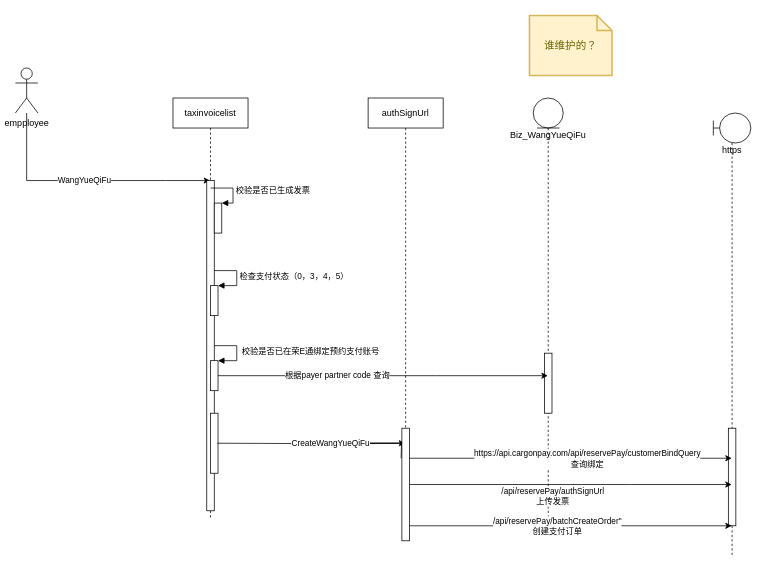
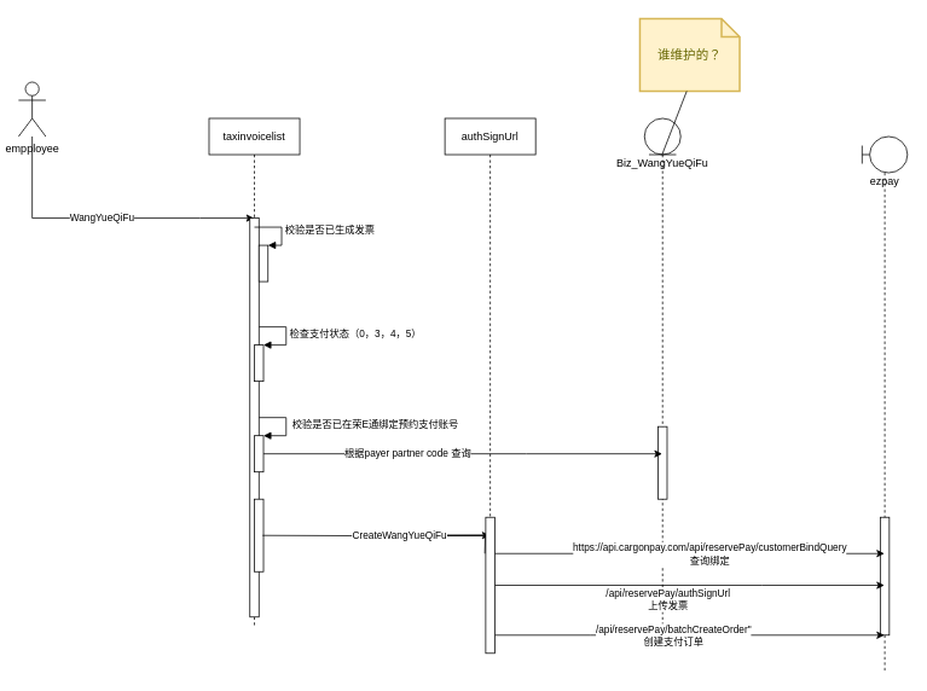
  <mxCell id="0" />
  <mxCell id="1" parent="0" />
  <mxCell id="2" value="WangYueQiFu" style="edgeStyle=orthogonalEdgeStyle;rounded=0;orthogonalLoop=1;jettySize=auto;html=1;" edge="1" parent="1" source="3" target="4"><mxGeometry relative="1" as="geometry"><mxPoint x="160" y="230" as="targetPoint" /><Array as="points"><mxPoint x="220" y="240" /><mxPoint x="220" y="240" /></Array></mxGeometry></mxCell>
  <mxCell id="3" value="empployee" style="shape=umlActor;verticalLabelPosition=bottom;verticalAlign=top;html=1;outlineConnect=0;" vertex="1" parent="1"><mxGeometry x="20" y="90" width="30" height="60" as="geometry" /></mxCell>
  <mxCell id="4" value="taxinvoicelist" style="shape=umlLifeline;perimeter=lifelinePerimeter;whiteSpace=wrap;html=1;container=1;collapsible=0;recursiveResize=0;outlineConnect=0;" vertex="1" parent="1"><mxGeometry x="230" y="130" width="100" height="560" as="geometry" /></mxCell>
  <mxCell id="5" value="" style="html=1;points=[];perimeter=orthogonalPerimeter;" vertex="1" parent="4"><mxGeometry x="45" y="110" width="10" height="440" as="geometry" /></mxCell>
  <mxCell id="6" value="" style="html=1;points=[];perimeter=orthogonalPerimeter;" vertex="1" parent="4"><mxGeometry x="55" y="140" width="10" height="40" as="geometry" /></mxCell>
  <mxCell id="7" value="校验是否已生成发票" style="edgeStyle=orthogonalEdgeStyle;html=1;align=left;spacingLeft=2;endArrow=block;rounded=0;entryX=1;entryY=0;" edge="1" target="6" parent="4"><mxGeometry relative="1" as="geometry"><mxPoint x="50" y="120" as="sourcePoint" /><Array as="points"><mxPoint x="80" y="120" /></Array></mxGeometry></mxCell>
  <mxCell id="8" value="" style="html=1;points=[];perimeter=orthogonalPerimeter;" vertex="1" parent="4"><mxGeometry x="50" y="250" width="10" height="40" as="geometry" /></mxCell>
  <mxCell id="9" value="检查支付状态（0，3，4，5）" style="edgeStyle=orthogonalEdgeStyle;html=1;align=left;spacingLeft=2;endArrow=block;rounded=0;entryX=1;entryY=0;" edge="1" target="8" parent="4"><mxGeometry relative="1" as="geometry"><mxPoint x="55" y="230" as="sourcePoint" /><Array as="points"><mxPoint x="85" y="230" /></Array></mxGeometry></mxCell>
  <mxCell id="10" value="" style="html=1;points=[];perimeter=orthogonalPerimeter;" vertex="1" parent="4"><mxGeometry x="50" y="350" width="10" height="40" as="geometry" /></mxCell>
  <mxCell id="11" value="&amp;nbsp;校验是否已在荣E通绑定预约支付账号" style="edgeStyle=orthogonalEdgeStyle;html=1;align=left;spacingLeft=2;endArrow=block;rounded=0;entryX=1;entryY=0;" edge="1" target="10" parent="4"><mxGeometry relative="1" as="geometry"><mxPoint x="55" y="330" as="sourcePoint" /><Array as="points"><mxPoint x="85" y="330" /></Array></mxGeometry></mxCell>
  <mxCell id="12" value="" style="html=1;points=[];perimeter=orthogonalPerimeter;" vertex="1" parent="4"><mxGeometry x="50" y="420" width="10" height="80" as="geometry" /></mxCell>
  <mxCell id="13" value="Biz_WangYueQiFu" style="shape=umlLifeline;participant=umlEntity;perimeter=lifelinePerimeter;whiteSpace=wrap;html=1;container=1;collapsible=0;recursiveResize=0;verticalAlign=top;spacingTop=36;outlineConnect=0;size=40;" vertex="1" parent="1"><mxGeometry x="710" y="130" width="40" height="560" as="geometry" /></mxCell>
  <mxCell id="14" value="" style="html=1;points=[];perimeter=orthogonalPerimeter;" vertex="1" parent="13"><mxGeometry x="15" y="340" width="10" height="80" as="geometry" /></mxCell>
  <mxCell id="15" value="谁维护的？" style="shape=note;strokeWidth=2;fontSize=14;size=20;whiteSpace=wrap;html=1;fillColor=#fff2cc;strokeColor=#d6b656;fontColor=#666600;" vertex="1" parent="1"><mxGeometry x="705" y="20" width="110.0" height="80" as="geometry" /></mxCell>
+ <mxCell id="16" value="" style="endArrow=none;html=1;rounded=0;" edge="1" parent="1" source="13" target="15"><mxGeometry width="50" height="50" relative="1" as="geometry"><mxPoint x="620" y="380" as="sourcePoint" /><mxPoint x="670" y="330" as="targetPoint" /></mxGeometry></mxCell>
  <mxCell id="17" style="edgeStyle=orthogonalEdgeStyle;rounded=0;orthogonalLoop=1;jettySize=auto;html=1;" edge="1" parent="1" source="10" target="13"><mxGeometry relative="1" as="geometry"><Array as="points"><mxPoint x="580" y="500" /><mxPoint x="580" y="500" /></Array></mxGeometry></mxCell>
  <mxCell id="18" value="根据payer partner code 查询" style="edgeLabel;html=1;align=center;verticalAlign=middle;resizable=0;points=[];" vertex="1" connectable="0" parent="17"><mxGeometry x="-0.284" y="2" relative="1" as="geometry"><mxPoint x="1" as="offset" /></mxGeometry></mxCell>
- <mxCell id="19" value="https" style="shape=umlLifeline;participant=umlBoundary;perimeter=lifelinePerimeter;whiteSpace=wrap;html=1;container=1;collapsible=0;recursiveResize=0;verticalAlign=top;spacingTop=36;outlineConnect=0;" vertex="1" parent="1"><mxGeometry x="950" y="150" width="50" height="590" as="geometry" /></mxCell>
+ <mxCell id="19" value="ezpay" style="shape=umlLifeline;participant=umlBoundary;perimeter=lifelinePerimeter;whiteSpace=wrap;html=1;container=1;collapsible=0;recursiveResize=0;verticalAlign=top;spacingTop=36;outlineConnect=0;" vertex="1" parent="1"><mxGeometry x="950" y="150" width="50" height="590" as="geometry" /></mxCell>
  <mxCell id="20" value="" style="html=1;points=[];perimeter=orthogonalPerimeter;" vertex="1" parent="19"><mxGeometry x="20" y="420" width="10" height="130" as="geometry" /></mxCell>
  <mxCell id="21" value="authSignUrl" style="shape=umlLifeline;perimeter=lifelinePerimeter;whiteSpace=wrap;html=1;container=1;collapsible=0;recursiveResize=0;outlineConnect=0;" vertex="1" parent="1"><mxGeometry x="490" y="130" width="100" height="560" as="geometry" /></mxCell>
  <mxCell id="22" style="edgeStyle=orthogonalEdgeStyle;rounded=0;orthogonalLoop=1;jettySize=auto;html=1;startArrow=none;" edge="1" parent="1" source="29" target="21"><mxGeometry relative="1" as="geometry"><Array as="points"><mxPoint x="440" y="590" /><mxPoint x="440" y="590" /></Array></mxGeometry></mxCell>
  <mxCell id="23" style="edgeStyle=orthogonalEdgeStyle;rounded=0;orthogonalLoop=1;jettySize=auto;html=1;" edge="1" parent="1" source="29" target="19"><mxGeometry relative="1" as="geometry"><Array as="points"><mxPoint x="850" y="610" /><mxPoint x="850" y="610" /></Array></mxGeometry></mxCell>
  <mxCell id="24" value="https://api.cargonpay.com/api/reservePay/customerBindQuery&lt;br&gt;查询绑定" style="edgeLabel;html=1;align=center;verticalAlign=middle;resizable=0;points=[];" vertex="1" connectable="0" parent="23"><mxGeometry x="0.097" relative="1" as="geometry"><mxPoint as="offset" /></mxGeometry></mxCell>
  <mxCell id="25" style="edgeStyle=orthogonalEdgeStyle;rounded=0;orthogonalLoop=1;jettySize=auto;html=1;" edge="1" parent="1" source="29" target="19"><mxGeometry relative="1" as="geometry"><Array as="points"><mxPoint x="840" y="645" /><mxPoint x="840" y="645" /></Array></mxGeometry></mxCell>
  <mxCell id="26" value="/api/reservePay/authSignUrl&lt;br&gt;上传发票" style="edgeLabel;html=1;align=center;verticalAlign=middle;resizable=0;points=[];" vertex="1" connectable="0" parent="25"><mxGeometry x="-0.08" y="7" relative="1" as="geometry"><mxPoint x="-8" y="22" as="offset" /></mxGeometry></mxCell>
  <mxCell id="27" style="edgeStyle=orthogonalEdgeStyle;rounded=0;orthogonalLoop=1;jettySize=auto;html=1;" edge="1" parent="1" source="29" target="19"><mxGeometry relative="1" as="geometry"><Array as="points"><mxPoint x="650" y="700" /><mxPoint x="650" y="700" /></Array></mxGeometry></mxCell>
  <mxCell id="28" value="/api/reservePay/batchCreateOrder&quot;&lt;br&gt;创建支付订单" style="edgeLabel;html=1;align=center;verticalAlign=middle;resizable=0;points=[];" vertex="1" connectable="0" parent="27"><mxGeometry x="-0.094" relative="1" as="geometry"><mxPoint x="1" as="offset" /></mxGeometry></mxCell>
  <mxCell id="29" value="" style="html=1;points=[];perimeter=orthogonalPerimeter;" vertex="1" parent="1"><mxGeometry x="535" y="570" width="10" height="150" as="geometry" /></mxCell>
  <mxCell id="30" value="CreateWangYueQiFu" style="edgeStyle=orthogonalEdgeStyle;rounded=0;orthogonalLoop=1;jettySize=auto;html=1;endArrow=none;" edge="1" parent="1"><mxGeometry x="0.14" relative="1" as="geometry"><mxPoint x="289" y="590" as="sourcePoint" /><mxPoint x="534" y="610" as="targetPoint" /><Array as="points" /><mxPoint as="offset" /></mxGeometry></mxCell>
